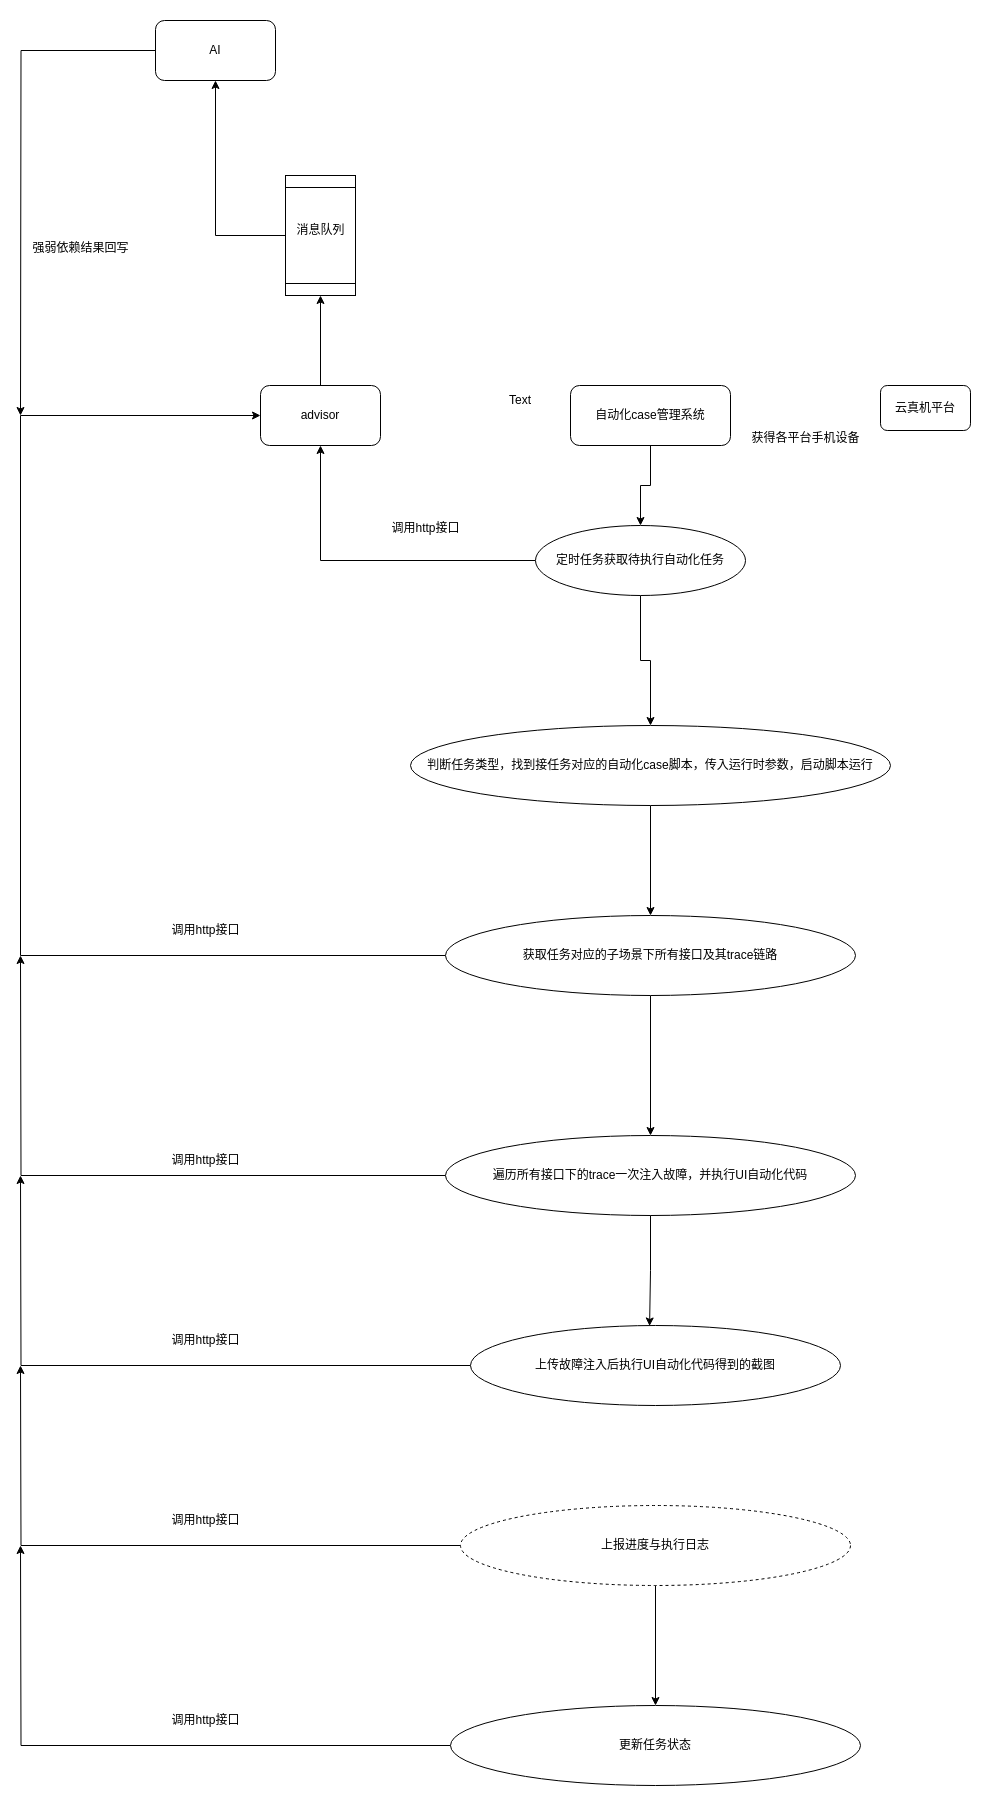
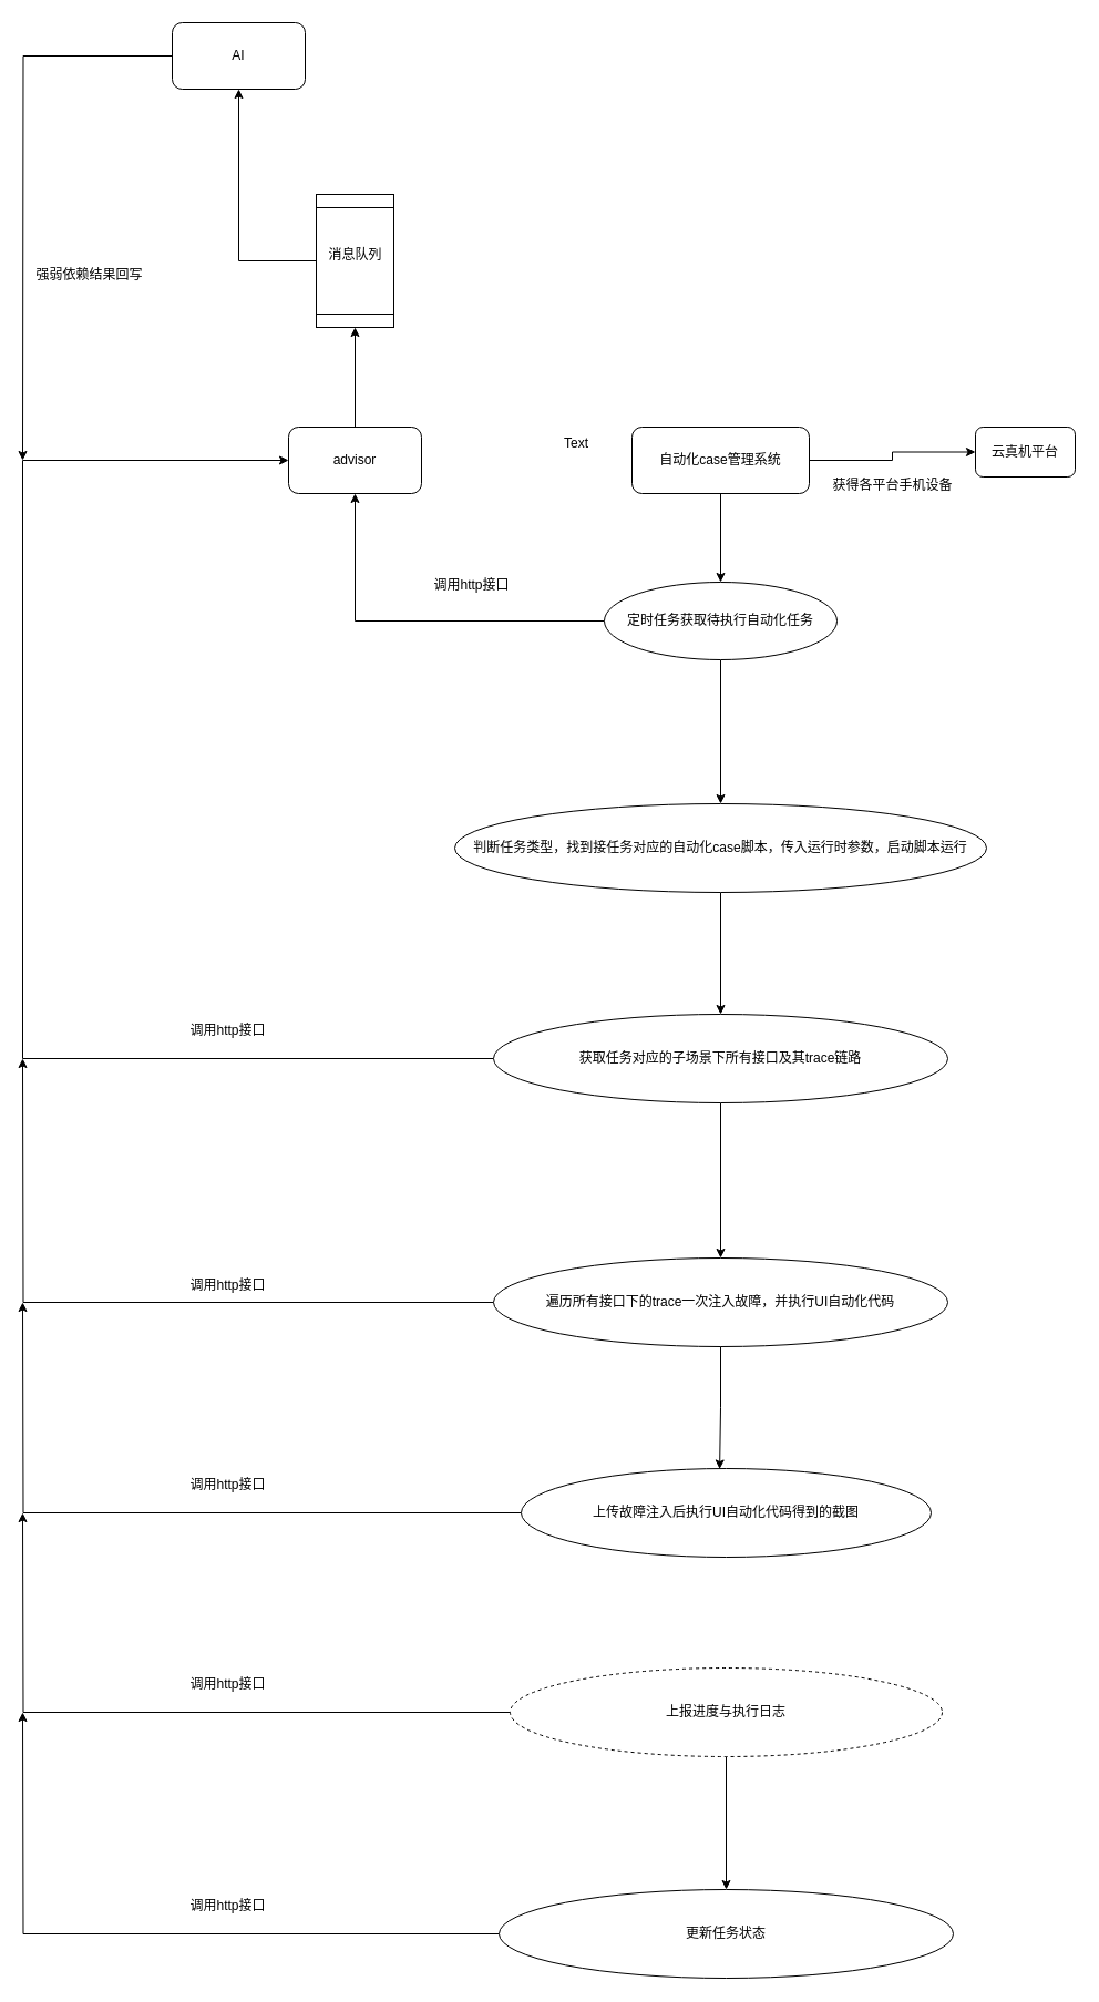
  <mxCell id="0" />
  <mxCell id="1" parent="0" />
  <mxCell id="2" style="edgeStyle=orthogonalEdgeStyle;rounded=0;orthogonalLoop=1;jettySize=auto;html=1;exitX=0.5;exitY=0;exitDx=0;exitDy=0;entryX=0;entryY=0.5;entryDx=0;entryDy=0;" edge="1" parent="1" source="3" target="29"><mxGeometry relative="1" as="geometry" /></mxCell>
  <mxCell id="3" value="advisor" style="rounded=1;whiteSpace=wrap;html=1;" vertex="1" parent="1"><mxGeometry x="260" y="385" width="120" height="60" as="geometry" /></mxCell>
  <mxCell id="4" style="edgeStyle=orthogonalEdgeStyle;rounded=0;orthogonalLoop=1;jettySize=auto;html=1;" edge="1" parent="1" source="6" target="10"><mxGeometry relative="1" as="geometry" /></mxCell>
+ <mxCell id="5" style="edgeStyle=orthogonalEdgeStyle;rounded=0;orthogonalLoop=1;jettySize=auto;html=1;entryX=0;entryY=0.5;entryDx=0;entryDy=0;" edge="1" parent="1" source="6" target="7"><mxGeometry relative="1" as="geometry" /></mxCell>
  <mxCell id="6" value="自动化case管理系统" style="rounded=1;whiteSpace=wrap;html=1;" vertex="1" parent="1"><mxGeometry x="570" y="385" width="160" height="60" as="geometry" /></mxCell>
  <mxCell id="7" value="云真机平台" style="rounded=1;whiteSpace=wrap;html=1;" vertex="1" parent="1"><mxGeometry x="880" y="385" width="90" height="45" as="geometry" /></mxCell>
  <mxCell id="8" style="edgeStyle=orthogonalEdgeStyle;rounded=0;orthogonalLoop=1;jettySize=auto;html=1;entryX=0.5;entryY=1;entryDx=0;entryDy=0;" edge="1" parent="1" source="10" target="3"><mxGeometry relative="1" as="geometry" /></mxCell>
  <mxCell id="9" style="edgeStyle=orthogonalEdgeStyle;rounded=0;orthogonalLoop=1;jettySize=auto;html=1;entryX=0.5;entryY=0;entryDx=0;entryDy=0;" edge="1" parent="1" source="10" target="14"><mxGeometry relative="1" as="geometry"><mxPoint x="650" y="675" as="targetPoint" /></mxGeometry></mxCell>
- <mxCell id="10" value="定时任务获取待执行自动化任务" style="ellipse;whiteSpace=wrap;html=1;" vertex="1" parent="1"><mxGeometry x="535" y="525" width="210" height="70" as="geometry" /></mxCell>
+ <mxCell id="10" value="定时任务获取待执行自动化任务" style="ellipse;whiteSpace=wrap;html=1;" vertex="1" parent="1"><mxGeometry x="545" y="525" width="210" height="70" as="geometry" /></mxCell>
  <mxCell id="11" value="调用http接口" style="text;html=1;align=center;verticalAlign=middle;resizable=0;points=[];autosize=1;strokeColor=none;fillColor=none;" vertex="1" parent="1"><mxGeometry x="380" y="513" width="90" height="30" as="geometry" /></mxCell>
  <mxCell id="12" value="获得各平台手机设备" style="text;html=1;align=center;verticalAlign=middle;resizable=0;points=[];autosize=1;strokeColor=none;fillColor=none;" vertex="1" parent="1"><mxGeometry x="740" y="423" width="130" height="30" as="geometry" /></mxCell>
  <mxCell id="13" style="edgeStyle=orthogonalEdgeStyle;rounded=0;orthogonalLoop=1;jettySize=auto;html=1;entryX=0.5;entryY=0;entryDx=0;entryDy=0;" edge="1" parent="1" source="14" target="17"><mxGeometry relative="1" as="geometry" /></mxCell>
  <mxCell id="14" value="判断任务类型，找到接任务对应的自动化case脚本，传入运行时参数，启动脚本运行" style="ellipse;whiteSpace=wrap;html=1;" vertex="1" parent="1"><mxGeometry x="410" y="725" width="480" height="80" as="geometry" /></mxCell>
  <mxCell id="15" style="edgeStyle=orthogonalEdgeStyle;rounded=0;orthogonalLoop=1;jettySize=auto;html=1;" edge="1" parent="1" source="17" target="19"><mxGeometry relative="1" as="geometry" /></mxCell>
  <mxCell id="16" style="edgeStyle=orthogonalEdgeStyle;rounded=0;orthogonalLoop=1;jettySize=auto;html=1;entryX=0;entryY=0.5;entryDx=0;entryDy=0;" edge="1" parent="1" source="17" target="3"><mxGeometry relative="1" as="geometry"><Array as="points"><mxPoint x="20" y="955" /><mxPoint x="20" y="415" /></Array></mxGeometry></mxCell>
  <mxCell id="17" value="获取任务对应的子场景下所有接口及其trace链路" style="ellipse;whiteSpace=wrap;html=1;" vertex="1" parent="1"><mxGeometry x="445" y="915" width="410" height="80" as="geometry" /></mxCell>
  <mxCell id="18" style="edgeStyle=orthogonalEdgeStyle;rounded=0;orthogonalLoop=1;jettySize=auto;html=1;" edge="1" parent="1" source="19"><mxGeometry relative="1" as="geometry"><mxPoint x="20" y="955" as="targetPoint" /></mxGeometry></mxCell>
  <mxCell id="19" value="遍历所有接口下的trace一次注入故障，并执行UI自动化代码" style="ellipse;whiteSpace=wrap;html=1;" vertex="1" parent="1"><mxGeometry x="445" y="1135" width="410" height="80" as="geometry" /></mxCell>
  <mxCell id="20" style="edgeStyle=orthogonalEdgeStyle;rounded=0;orthogonalLoop=1;jettySize=auto;html=1;entryX=0.5;entryY=0;entryDx=0;entryDy=0;" edge="1" parent="1" source="22" target="24"><mxGeometry relative="1" as="geometry" /></mxCell>
  <mxCell id="21" style="edgeStyle=orthogonalEdgeStyle;rounded=0;orthogonalLoop=1;jettySize=auto;html=1;" edge="1" parent="1" source="22"><mxGeometry relative="1" as="geometry"><mxPoint x="20" y="1365" as="targetPoint" /></mxGeometry></mxCell>
  <mxCell id="22" value="上报进度与执行日志" style="ellipse;whiteSpace=wrap;html=1;dashed=1;" vertex="1" parent="1"><mxGeometry x="460" y="1505" width="390" height="80" as="geometry" /></mxCell>
  <mxCell id="23" style="edgeStyle=orthogonalEdgeStyle;rounded=0;orthogonalLoop=1;jettySize=auto;html=1;" edge="1" parent="1" source="24"><mxGeometry relative="1" as="geometry"><mxPoint x="20" y="1545" as="targetPoint" /></mxGeometry></mxCell>
  <mxCell id="24" value="更新任务状态" style="ellipse;whiteSpace=wrap;html=1;" vertex="1" parent="1"><mxGeometry x="450" y="1705" width="410" height="80" as="geometry" /></mxCell>
  <mxCell id="25" value="调用http接口" style="text;html=1;align=center;verticalAlign=middle;resizable=0;points=[];autosize=1;strokeColor=none;fillColor=none;" vertex="1" parent="1"><mxGeometry x="160" y="915" width="90" height="30" as="geometry" /></mxCell>
  <mxCell id="26" style="edgeStyle=orthogonalEdgeStyle;rounded=0;orthogonalLoop=1;jettySize=auto;html=1;" edge="1" parent="1" source="27"><mxGeometry relative="1" as="geometry"><mxPoint x="20" y="1175" as="targetPoint" /></mxGeometry></mxCell>
  <mxCell id="27" value="上传故障注入后执行UI自动化代码得到的截图" style="ellipse;whiteSpace=wrap;html=1;" vertex="1" parent="1"><mxGeometry x="470" y="1325" width="370" height="80" as="geometry" /></mxCell>
  <mxCell id="28" value="" style="group" vertex="1" connectable="0" parent="1"><mxGeometry x="285" y="175" width="70" height="120" as="geometry" /></mxCell>
  <mxCell id="29" value="" style="shape=process;whiteSpace=wrap;html=1;backgroundOutline=1;rotation=-90;" vertex="1" parent="28"><mxGeometry x="-25" y="25" width="120" height="70" as="geometry" /></mxCell>
  <mxCell id="30" value="消息队列" style="text;html=1;align=center;verticalAlign=middle;resizable=0;points=[];autosize=1;strokeColor=none;fillColor=none;" vertex="1" parent="28"><mxGeometry y="40" width="70" height="30" as="geometry" /></mxCell>
  <mxCell id="31" style="edgeStyle=orthogonalEdgeStyle;rounded=0;orthogonalLoop=1;jettySize=auto;html=1;" edge="1" parent="1" source="32"><mxGeometry relative="1" as="geometry"><mxPoint x="20" y="415" as="targetPoint" /></mxGeometry></mxCell>
  <mxCell id="32" value="AI" style="rounded=1;whiteSpace=wrap;html=1;" vertex="1" parent="1"><mxGeometry x="155" y="20" width="120" height="60" as="geometry" /></mxCell>
  <mxCell id="33" style="edgeStyle=orthogonalEdgeStyle;rounded=0;orthogonalLoop=1;jettySize=auto;html=1;entryX=0.5;entryY=1;entryDx=0;entryDy=0;" edge="1" parent="1" source="29" target="32"><mxGeometry relative="1" as="geometry" /></mxCell>
  <mxCell id="34" value="Text" style="text;html=1;align=center;verticalAlign=middle;whiteSpace=wrap;rounded=0;" vertex="1" parent="1"><mxGeometry x="490" y="385" width="60" height="30" as="geometry" /></mxCell>
  <mxCell id="35" value="强弱依赖结果回写" style="text;html=1;align=center;verticalAlign=middle;resizable=0;points=[];autosize=1;strokeColor=none;fillColor=none;" vertex="1" parent="1"><mxGeometry x="20" y="233" width="120" height="30" as="geometry" /></mxCell>
  <mxCell id="36" style="edgeStyle=orthogonalEdgeStyle;rounded=0;orthogonalLoop=1;jettySize=auto;html=1;entryX=0.484;entryY=0.006;entryDx=0;entryDy=0;entryPerimeter=0;" edge="1" parent="1" source="19" target="27"><mxGeometry relative="1" as="geometry" /></mxCell>
  <mxCell id="37" value="调用http接口" style="text;html=1;align=center;verticalAlign=middle;resizable=0;points=[];autosize=1;strokeColor=none;fillColor=none;" vertex="1" parent="1"><mxGeometry x="160" y="1145" width="90" height="30" as="geometry" /></mxCell>
  <mxCell id="38" value="调用http接口" style="text;html=1;align=center;verticalAlign=middle;resizable=0;points=[];autosize=1;strokeColor=none;fillColor=none;" vertex="1" parent="1"><mxGeometry x="160" y="1325" width="90" height="30" as="geometry" /></mxCell>
  <mxCell id="39" value="调用http接口" style="text;html=1;align=center;verticalAlign=middle;resizable=0;points=[];autosize=1;strokeColor=none;fillColor=none;" vertex="1" parent="1"><mxGeometry x="160" y="1505" width="90" height="30" as="geometry" /></mxCell>
  <mxCell id="40" value="调用http接口" style="text;html=1;align=center;verticalAlign=middle;resizable=0;points=[];autosize=1;strokeColor=none;fillColor=none;" vertex="1" parent="1"><mxGeometry x="160" y="1705" width="90" height="30" as="geometry" /></mxCell>
